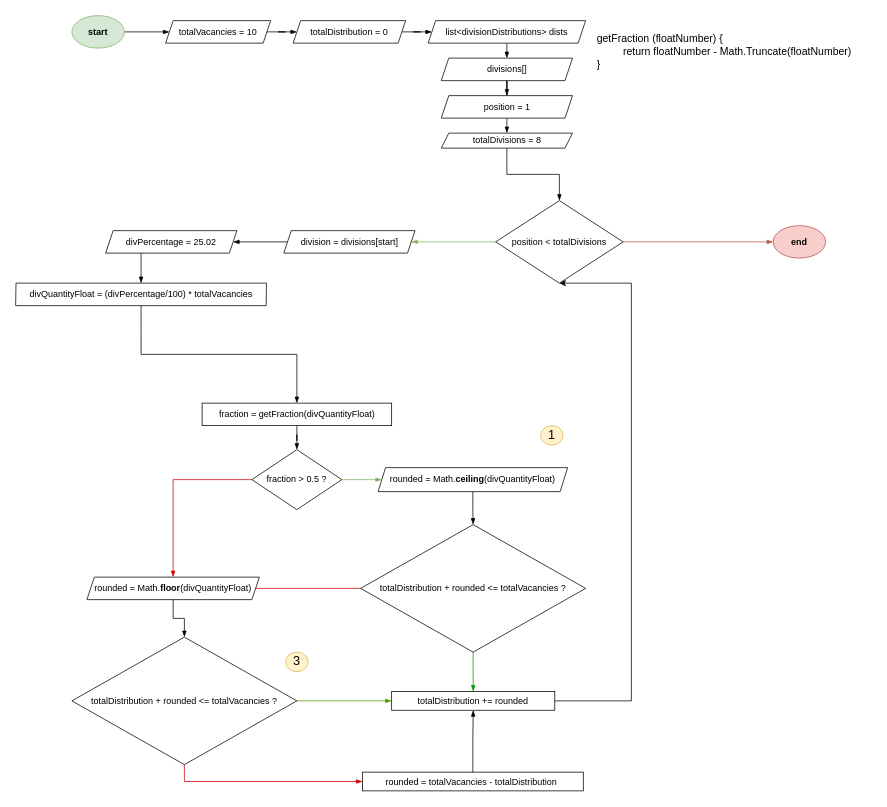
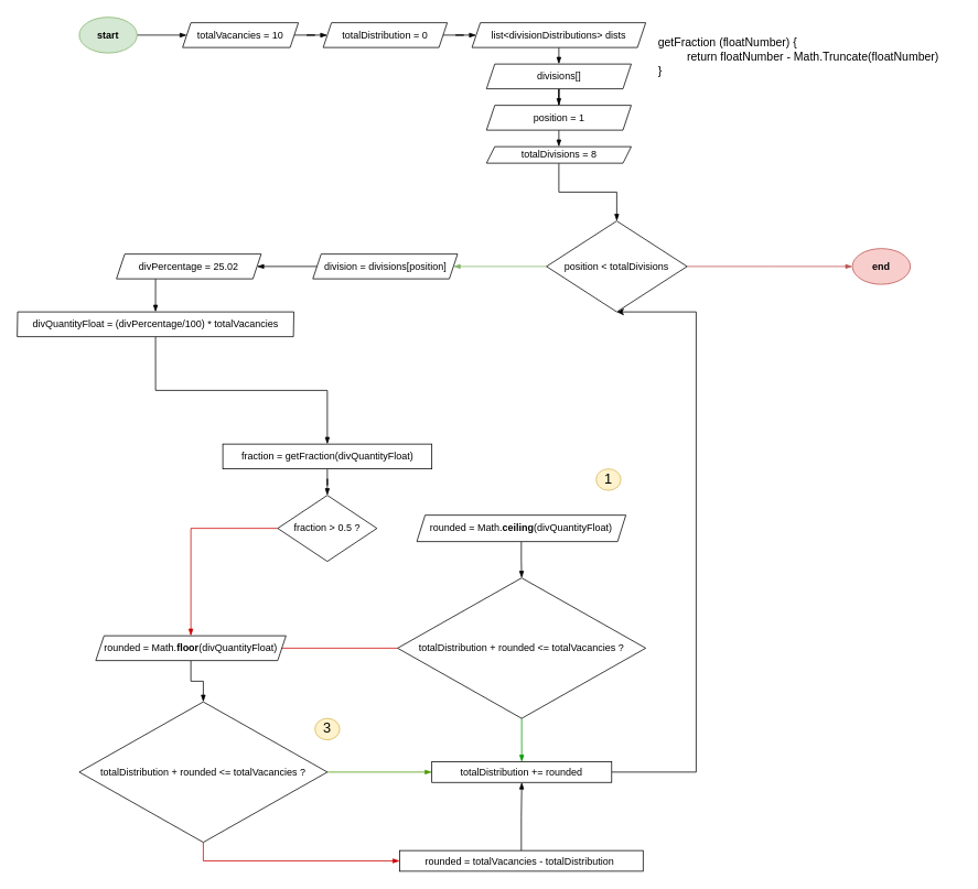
  <mxCell id="0" />
  <mxCell id="1" parent="0" />
  <mxCell id="2" style="edgeStyle=orthogonalEdgeStyle;rounded=0;orthogonalLoop=1;jettySize=auto;html=1;endArrow=blockThin;endFill=1;strokeWidth=1;fontSize=17;entryX=0.5;entryY=0;entryDx=0;entryDy=0;" parent="1" source="3" target="6" edge="1"><mxGeometry relative="1" as="geometry" /></mxCell>
  <mxCell id="3" value="fraction = getFraction(divQuantityFloat)" style="rounded=0;whiteSpace=wrap;html=1;fontSize=12;" parent="1" vertex="1"><mxGeometry x="268.63" y="537" width="252.75" height="30" as="geometry" /></mxCell>
- <mxCell id="4" style="edgeStyle=orthogonalEdgeStyle;rounded=0;orthogonalLoop=1;jettySize=auto;html=1;exitX=1;exitY=0.5;exitDx=0;exitDy=0;entryX=0;entryY=0.5;entryDx=0;entryDy=0;fontSize=12;strokeWidth=1;strokeColor=#82b366;endArrow=blockThin;endFill=1;fillColor=#d5e8d4;" parent="1" source="6" target="8" edge="1"><mxGeometry relative="1" as="geometry" /></mxCell>
  <mxCell id="5" style="edgeStyle=orthogonalEdgeStyle;rounded=0;orthogonalLoop=1;jettySize=auto;html=1;exitX=0;exitY=0.5;exitDx=0;exitDy=0;entryX=0.5;entryY=0;entryDx=0;entryDy=0;endArrow=blockThin;endFill=1;strokeWidth=1;fontSize=17;strokeColor=#CC0000;" parent="1" source="6" target="19" edge="1"><mxGeometry relative="1" as="geometry" /></mxCell>
  <mxCell id="6" value="fraction &amp;gt; 0.5 ?" style="rhombus;whiteSpace=wrap;html=1;fontSize=12;" parent="1" vertex="1"><mxGeometry x="335.01" y="599" width="120" height="80" as="geometry" /></mxCell>
  <mxCell id="7" style="edgeStyle=orthogonalEdgeStyle;rounded=0;orthogonalLoop=1;jettySize=auto;html=1;exitX=0.5;exitY=1;exitDx=0;exitDy=0;strokeColor=#000000;strokeWidth=1;fontSize=17;endArrow=blockThin;endFill=1;" parent="1" source="8" target="12" edge="1"><mxGeometry relative="1" as="geometry" /></mxCell>
  <mxCell id="8" value="rounded = Math.&lt;b&gt;ceiling&lt;/b&gt;(divQuantityFloat)" style="shape=parallelogram;perimeter=parallelogramPerimeter;whiteSpace=wrap;html=1;fixedSize=1;fontSize=12;size=10;" parent="1" vertex="1"><mxGeometry x="503.25" y="623" width="252.75" height="32" as="geometry" /></mxCell>
  <mxCell id="9" value="&lt;div style=&quot;text-align: left; font-size: 14px;&quot;&gt;&lt;span style=&quot;font-size: 14px;&quot;&gt;getFraction (floatNumber) {&lt;/span&gt;&lt;/div&gt;&lt;div style=&quot;text-align: left; font-size: 14px;&quot;&gt;&lt;span style=&quot;font-size: 14px;&quot;&gt;&amp;nbsp; &amp;nbsp; &amp;nbsp; &amp;nbsp; &amp;nbsp;return floatNumber - Math.Truncate(floatNumber)&lt;/span&gt;&lt;/div&gt;&lt;div style=&quot;text-align: left; font-size: 14px;&quot;&gt;&lt;span style=&quot;font-size: 14px;&quot;&gt;}&lt;/span&gt;&lt;/div&gt;" style="text;html=1;strokeColor=none;fillColor=none;align=center;verticalAlign=middle;whiteSpace=wrap;rounded=0;fontSize=14;" parent="1" vertex="1"><mxGeometry x="770" y="20.34" width="390" height="95" as="geometry" /></mxCell>
  <mxCell id="10" style="edgeStyle=orthogonalEdgeStyle;rounded=0;orthogonalLoop=1;jettySize=auto;html=1;exitX=0.5;exitY=1;exitDx=0;exitDy=0;entryX=0.5;entryY=0;entryDx=0;entryDy=0;fontSize=17;fillColor=#ffe6cc;strokeWidth=1;strokeColor=#009900;endArrow=blockThin;endFill=1;" parent="1" source="12" target="14" edge="1"><mxGeometry relative="1" as="geometry" /></mxCell>
  <mxCell id="11" style="edgeStyle=orthogonalEdgeStyle;rounded=0;orthogonalLoop=1;jettySize=auto;html=1;exitX=0;exitY=0.5;exitDx=0;exitDy=0;entryX=1;entryY=0.5;entryDx=0;entryDy=0;strokeWidth=1;fontSize=17;strokeColor=#CC0000;endArrow=blockThin;endFill=1;" parent="1" source="12" target="19" edge="1"><mxGeometry relative="1" as="geometry"><Array as="points"><mxPoint x="240" y="784" /><mxPoint x="240" y="784" /></Array></mxGeometry></mxCell>
  <mxCell id="12" value="totalDistribution&amp;nbsp;+ rounded &amp;lt;= totalVacancies&amp;nbsp;?" style="rhombus;whiteSpace=wrap;html=1;fontSize=12;" parent="1" vertex="1"><mxGeometry x="480" y="699" width="300" height="170" as="geometry" /></mxCell>
  <mxCell id="13" style="edgeStyle=orthogonalEdgeStyle;rounded=0;orthogonalLoop=1;jettySize=auto;html=1;exitX=1;exitY=0.5;exitDx=0;exitDy=0;entryX=0.5;entryY=1;entryDx=0;entryDy=0;" parent="1" source="14" target="44" edge="1"><mxGeometry relative="1" as="geometry"><mxPoint x="910" y="487" as="targetPoint" /><Array as="points"><mxPoint x="841" y="934" /></Array></mxGeometry></mxCell>
  <mxCell id="14" value="totalDistribution&amp;nbsp;+= rounded" style="rounded=0;whiteSpace=wrap;html=1;" parent="1" vertex="1"><mxGeometry x="521.38" y="921.5" width="217.5" height="25" as="geometry" /></mxCell>
  <mxCell id="15" value="rounded = totalVacancies - totalDistribution&amp;nbsp;" style="rounded=0;whiteSpace=wrap;html=1;" parent="1" vertex="1"><mxGeometry x="482.37" y="1029" width="294.5" height="25" as="geometry" /></mxCell>
  <mxCell id="16" style="edgeStyle=orthogonalEdgeStyle;rounded=0;orthogonalLoop=1;jettySize=auto;html=1;entryX=0;entryY=0.5;entryDx=0;entryDy=0;strokeWidth=1;fontSize=17;exitX=1;exitY=0.5;exitDx=0;exitDy=0;strokeColor=#4D9900;endArrow=blockThin;endFill=1;" parent="1" source="35" target="14" edge="1"><mxGeometry relative="1" as="geometry" /></mxCell>
  <mxCell id="17" style="edgeStyle=orthogonalEdgeStyle;rounded=0;orthogonalLoop=1;jettySize=auto;html=1;exitX=0.5;exitY=0;exitDx=0;exitDy=0;entryX=0.5;entryY=1;entryDx=0;entryDy=0;endArrow=blockThin;endFill=1;strokeWidth=1;fontSize=17;" parent="1" source="15" target="14" edge="1"><mxGeometry relative="1" as="geometry"><mxPoint x="631.5" y="1152.5" as="sourcePoint" /></mxGeometry></mxCell>
  <mxCell id="18" style="edgeStyle=orthogonalEdgeStyle;rounded=0;orthogonalLoop=1;jettySize=auto;html=1;exitX=0.5;exitY=1;exitDx=0;exitDy=0;entryX=0.5;entryY=0;entryDx=0;entryDy=0;endArrow=blockThin;endFill=1;strokeColor=#000000;strokeWidth=1;fontSize=17;" parent="1" source="19" target="35" edge="1"><mxGeometry relative="1" as="geometry" /></mxCell>
  <mxCell id="19" value="rounded = Math.&lt;b&gt;floor&lt;/b&gt;(divQuantityFloat)" style="shape=parallelogram;perimeter=parallelogramPerimeter;whiteSpace=wrap;html=1;fixedSize=1;fontSize=12;size=10;" parent="1" vertex="1"><mxGeometry x="115" y="769" width="230" height="30" as="geometry" /></mxCell>
  <mxCell id="20" style="edgeStyle=orthogonalEdgeStyle;rounded=0;orthogonalLoop=1;jettySize=auto;html=1;exitX=0.5;exitY=1;exitDx=0;exitDy=0;entryX=0;entryY=0.5;entryDx=0;entryDy=0;endArrow=blockThin;endFill=1;strokeWidth=1;fontSize=17;strokeColor=#CC0000;" parent="1" source="35" target="15" edge="1"><mxGeometry relative="1" as="geometry" /></mxCell>
  <mxCell id="21" value="1" style="ellipse;whiteSpace=wrap;html=1;fontSize=17;fillColor=#fff2cc;strokeColor=#d6b656;" parent="1" vertex="1"><mxGeometry x="720" y="567" width="30" height="26" as="geometry" /></mxCell>
  <mxCell id="22" value="3" style="ellipse;whiteSpace=wrap;html=1;fontSize=17;fillColor=#fff2cc;strokeColor=#d6b656;" parent="1" vertex="1"><mxGeometry x="380.01" y="869" width="30" height="26" as="geometry" /></mxCell>
  <mxCell id="23" value="end" style="ellipse;whiteSpace=wrap;html=1;fontStyle=1;fillColor=#f8cecc;strokeColor=#b85450;" parent="1" vertex="1"><mxGeometry x="1030" y="300.33" width="70" height="43.33" as="geometry" /></mxCell>
  <mxCell id="24" style="edgeStyle=orthogonalEdgeStyle;rounded=0;orthogonalLoop=1;jettySize=auto;html=1;exitX=1;exitY=0.5;exitDx=0;exitDy=0;entryX=0;entryY=0.5;entryDx=0;entryDy=0;endArrow=blockThin;endFill=1;strokeWidth=1;" edge="1" parent="1" source="25" target="27"><mxGeometry relative="1" as="geometry" /></mxCell>
  <mxCell id="25" value="start" style="ellipse;whiteSpace=wrap;html=1;fillColor=#d5e8d4;strokeColor=#82b366;fontStyle=1" parent="1" vertex="1"><mxGeometry x="95" y="20.34" width="70" height="43.33" as="geometry" /></mxCell>
  <mxCell id="26" style="edgeStyle=orthogonalEdgeStyle;rounded=0;orthogonalLoop=1;jettySize=auto;html=1;exitX=1;exitY=0.5;exitDx=0;exitDy=0;entryX=0;entryY=0.5;entryDx=0;entryDy=0;endArrow=blockThin;endFill=1;strokeWidth=1;" edge="1" parent="1" source="27" target="30"><mxGeometry relative="1" as="geometry" /></mxCell>
  <mxCell id="27" value="&lt;span&gt;totalVacancies = 10&lt;/span&gt;" style="shape=parallelogram;perimeter=parallelogramPerimeter;whiteSpace=wrap;html=1;fixedSize=1;size=10;" vertex="1" parent="1"><mxGeometry x="220" y="27.01" width="140" height="30" as="geometry" /></mxCell>
  <mxCell id="28" style="edgeStyle=orthogonalEdgeStyle;rounded=0;orthogonalLoop=1;jettySize=auto;html=1;exitX=0.5;exitY=1;exitDx=0;exitDy=0;entryX=0.5;entryY=0;entryDx=0;entryDy=0;endArrow=blockThin;endFill=1;strokeWidth=1;" edge="1" parent="1" source="47" target="37"><mxGeometry relative="1" as="geometry" /></mxCell>
  <mxCell id="29" style="edgeStyle=orthogonalEdgeStyle;rounded=0;orthogonalLoop=1;jettySize=auto;html=1;exitX=1;exitY=0.5;exitDx=0;exitDy=0;entryX=0;entryY=0.5;entryDx=0;entryDy=0;endArrow=blockThin;endFill=1;strokeWidth=1;" edge="1" parent="1" source="30" target="47"><mxGeometry relative="1" as="geometry" /></mxCell>
  <mxCell id="30" value="totalDistribution = 0" style="shape=parallelogram;perimeter=parallelogramPerimeter;whiteSpace=wrap;html=1;fixedSize=1;size=10;" vertex="1" parent="1"><mxGeometry x="390" y="27.01" width="150" height="30" as="geometry" /></mxCell>
  <mxCell id="31" style="edgeStyle=orthogonalEdgeStyle;rounded=0;orthogonalLoop=1;jettySize=auto;html=1;exitX=0;exitY=0.5;exitDx=0;exitDy=0;entryX=0.5;entryY=0;entryDx=0;entryDy=0;endArrow=blockThin;endFill=1;" edge="1" parent="1" source="32" target="34"><mxGeometry relative="1" as="geometry"><Array as="points"><mxPoint x="187" y="322" /></Array></mxGeometry></mxCell>
  <mxCell id="32" value="divPercentage = 25.02" style="shape=parallelogram;perimeter=parallelogramPerimeter;whiteSpace=wrap;html=1;fixedSize=1;size=10;" vertex="1" parent="1"><mxGeometry x="140" y="307" width="175" height="30" as="geometry" /></mxCell>
  <mxCell id="33" style="edgeStyle=orthogonalEdgeStyle;rounded=0;orthogonalLoop=1;jettySize=auto;html=1;exitX=0.5;exitY=1;exitDx=0;exitDy=0;entryX=0.5;entryY=0;entryDx=0;entryDy=0;endArrow=blockThin;endFill=1;" edge="1" parent="1" source="34" target="3"><mxGeometry relative="1" as="geometry" /></mxCell>
  <mxCell id="34" value="divQuantityFloat = (divPercentage/100) * totalVacancies" style="shape=parallelogram;perimeter=parallelogramPerimeter;whiteSpace=wrap;html=1;fixedSize=1;size=0.5;" vertex="1" parent="1"><mxGeometry x="20" y="377" width="334.5" height="30" as="geometry" /></mxCell>
  <mxCell id="35" value="totalDistribution&amp;nbsp;+ rounded &amp;lt;= totalVacancies&amp;nbsp;?" style="rhombus;whiteSpace=wrap;html=1;fontSize=12;" vertex="1" parent="1"><mxGeometry x="95" y="849" width="300" height="170" as="geometry" /></mxCell>
  <mxCell id="36" style="edgeStyle=orthogonalEdgeStyle;rounded=0;orthogonalLoop=1;jettySize=auto;html=1;exitX=0.5;exitY=1;exitDx=0;exitDy=0;endArrow=blockThin;endFill=1;strokeWidth=1;" edge="1" parent="1" source="37" target="41"><mxGeometry relative="1" as="geometry" /></mxCell>
  <mxCell id="37" value="divisions[]" style="shape=parallelogram;perimeter=parallelogramPerimeter;whiteSpace=wrap;html=1;fixedSize=1;size=10;" vertex="1" parent="1"><mxGeometry x="587.5" y="77" width="175" height="30" as="geometry" /></mxCell>
  <mxCell id="38" style="edgeStyle=orthogonalEdgeStyle;rounded=0;orthogonalLoop=1;jettySize=auto;html=1;exitX=0.5;exitY=1;exitDx=0;exitDy=0;endArrow=blockThin;endFill=1;strokeWidth=1;" edge="1" parent="1" source="39" target="44"><mxGeometry relative="1" as="geometry" /></mxCell>
  <mxCell id="39" value="totalDivisions = 8" style="shape=parallelogram;perimeter=parallelogramPerimeter;whiteSpace=wrap;html=1;fixedSize=1;size=10;" vertex="1" parent="1"><mxGeometry x="587.5" y="177" width="175" height="20" as="geometry" /></mxCell>
  <mxCell id="40" style="edgeStyle=orthogonalEdgeStyle;rounded=0;orthogonalLoop=1;jettySize=auto;html=1;exitX=0.5;exitY=1;exitDx=0;exitDy=0;entryX=0.5;entryY=0;entryDx=0;entryDy=0;endArrow=blockThin;endFill=1;strokeWidth=1;" edge="1" parent="1" source="41" target="39"><mxGeometry relative="1" as="geometry" /></mxCell>
  <mxCell id="41" value="position = 1" style="shape=parallelogram;perimeter=parallelogramPerimeter;whiteSpace=wrap;html=1;fixedSize=1;size=10;" vertex="1" parent="1"><mxGeometry x="587.5" y="127" width="175" height="30" as="geometry" /></mxCell>
  <mxCell id="42" style="edgeStyle=orthogonalEdgeStyle;rounded=0;orthogonalLoop=1;jettySize=auto;html=1;exitX=0;exitY=0.5;exitDx=0;exitDy=0;entryX=1;entryY=0.5;entryDx=0;entryDy=0;endArrow=blockThin;endFill=1;strokeWidth=1;fillColor=#d5e8d4;strokeColor=#82b366;" edge="1" parent="1" source="44" target="46"><mxGeometry relative="1" as="geometry" /></mxCell>
  <mxCell id="43" style="edgeStyle=orthogonalEdgeStyle;rounded=0;orthogonalLoop=1;jettySize=auto;html=1;exitX=1;exitY=0.5;exitDx=0;exitDy=0;endArrow=blockThin;endFill=1;strokeWidth=1;fillColor=#f8cecc;strokeColor=#b85450;" edge="1" parent="1" source="44" target="23"><mxGeometry relative="1" as="geometry" /></mxCell>
  <mxCell id="44" value="position &amp;lt; totalDivisions" style="rhombus;whiteSpace=wrap;html=1;fontSize=12;" vertex="1" parent="1"><mxGeometry x="660" y="267" width="170" height="110" as="geometry" /></mxCell>
  <mxCell id="45" style="edgeStyle=orthogonalEdgeStyle;rounded=0;orthogonalLoop=1;jettySize=auto;html=1;exitX=0;exitY=0.5;exitDx=0;exitDy=0;entryX=1;entryY=0.5;entryDx=0;entryDy=0;endArrow=blockThin;endFill=1;strokeWidth=1;" edge="1" parent="1" source="46" target="32"><mxGeometry relative="1" as="geometry" /></mxCell>
- <mxCell id="46" value="division = divisions[start]" style="shape=parallelogram;perimeter=parallelogramPerimeter;whiteSpace=wrap;html=1;fixedSize=1;size=10;" vertex="1" parent="1"><mxGeometry x="377.5" y="307" width="175" height="30" as="geometry" /></mxCell>
+ <mxCell id="46" value="division = divisions[position]" style="shape=parallelogram;perimeter=parallelogramPerimeter;whiteSpace=wrap;html=1;fixedSize=1;size=10;" vertex="1" parent="1"><mxGeometry x="377.5" y="307" width="175" height="30" as="geometry" /></mxCell>
  <mxCell id="47" value="list&amp;lt;divisionDistributions&amp;gt; dists" style="shape=parallelogram;perimeter=parallelogramPerimeter;whiteSpace=wrap;html=1;fixedSize=1;size=10;" vertex="1" parent="1"><mxGeometry x="570" y="27.01" width="210" height="30" as="geometry" /></mxCell>
